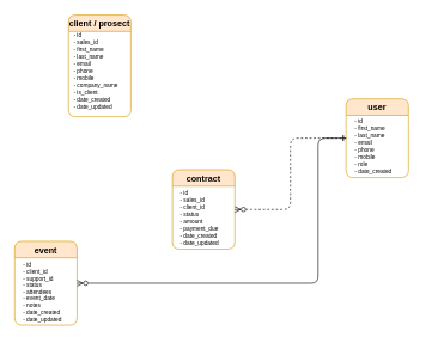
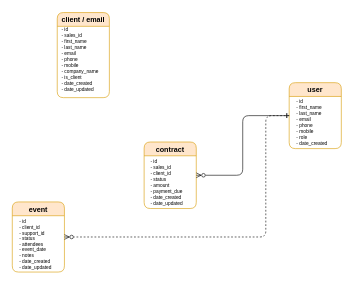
  <mxCell id="0" />
  <mxCell id="1" parent="0" />
- <mxCell id="2" value="client / prosect" style="swimlane;fillColor=#ffe6cc;strokeColor=#d79b00;startSize=23;rounded=1;" parent="1" vertex="1"><mxGeometry x="95" y="20" width="87" height="142" as="geometry" /></mxCell>
+ <mxCell id="2" value="client / email" style="swimlane;fillColor=#ffe6cc;strokeColor=#d79b00;startSize=23;rounded=1;" parent="1" vertex="1"><mxGeometry x="95" y="20" width="87" height="142" as="geometry" /></mxCell>
  <mxCell id="3" value="- id&#10;- sales_id&#10;- first_name&#10;- last_name&#10;- email&#10;- phone&#10;- mobile&#10;- company_name&#10;- is_client&#10;- date_created&#10;- date_updated" style="text;align=left;verticalAlign=middle;resizable=0;points=[];autosize=1;strokeColor=none;fillColor=none;fontSize=8;horizontal=1;spacing=2;fontStyle=0;rounded=1;" parent="2" vertex="1"><mxGeometry x="5.5" y="20" width="76" height="118" as="geometry" /></mxCell>
  <mxCell id="4" value="contract" style="swimlane;fillColor=#ffe6cc;strokeColor=#d79b00;rounded=1;" parent="1" vertex="1"><mxGeometry x="240" y="236" width="87" height="111" as="geometry" /></mxCell>
  <mxCell id="5" value="- id&#10;- sales_id&#10;- client_id&#10;- status&#10;- amount&#10;- payment_due&#10;- date_created&#10;- date_updated" style="text;align=left;verticalAlign=middle;resizable=0;points=[];autosize=1;strokeColor=none;fillColor=none;fontSize=8;horizontal=1;spacing=2;fontStyle=0;rounded=1;" parent="4" vertex="1"><mxGeometry x="9" y="23" width="68" height="88" as="geometry" /></mxCell>
  <mxCell id="6" value="event" style="swimlane;fillColor=#ffe6cc;strokeColor=#d79b00;rounded=1;" parent="1" vertex="1"><mxGeometry x="20" y="336" width="87" height="117" as="geometry" /></mxCell>
  <mxCell id="7" value="- id&lt;br&gt;- client_id&lt;br&gt;- support_id&lt;br&gt;- status&lt;br&gt;- attendees&lt;br&gt;- event_date&lt;br&gt;- notes&lt;br&gt;- date_created&lt;br&gt;- date_updated" style="text;align=left;verticalAlign=middle;resizable=0;points=[];autosize=1;strokeColor=none;fillColor=none;fontSize=8;horizontal=1;spacing=2;fontStyle=0;html=1;rounded=1;" parent="6" vertex="1"><mxGeometry x="10" y="22" width="68" height="98" as="geometry" /></mxCell>
  <mxCell id="8" value="" style="group;rounded=1;" parent="1" vertex="1" connectable="0"><mxGeometry x="485" y="134" width="87" height="136" as="geometry" /></mxCell>
  <mxCell id="9" value="user" style="swimlane;fillColor=#ffe6cc;strokeColor=#d79b00;whiteSpace=wrap;rounded=1;" parent="8" vertex="1"><mxGeometry x="-3" y="3" width="87" height="110" as="geometry" /></mxCell>
  <mxCell id="10" value="- id&#10;- first_name&#10;- last_name&#10;- email&#10;- phone&#10;- mobile&#10;- role&#10;- date_created" style="text;align=left;verticalAlign=middle;resizable=0;points=[];autosize=1;strokeColor=none;fillColor=none;fontSize=8;horizontal=1;spacing=2;fontStyle=0;rounded=1;" parent="9" vertex="1"><mxGeometry x="10.5" y="22" width="66" height="88" as="geometry" /></mxCell>
- <mxCell id="11" style="edgeStyle=orthogonalEdgeStyle;orthogonalLoop=1;jettySize=auto;html=1;exitX=0;exitY=0.5;exitDx=0;exitDy=0;entryX=1;entryY=0.5;entryDx=0;entryDy=0;startArrow=ERone;startFill=0;endArrow=ERzeroToMany;endFill=0;dashed=1;" edge="1" parent="1" source="9" target="4"><mxGeometry relative="1" as="geometry" /></mxCell>
- <mxCell id="12" style="edgeStyle=orthogonalEdgeStyle;orthogonalLoop=1;jettySize=auto;html=1;exitX=0;exitY=0.5;exitDx=0;exitDy=0;entryX=1;entryY=0.5;entryDx=0;entryDy=0;startArrow=ERone;startFill=0;endArrow=ERzeroToMany;endFill=0;" edge="1" parent="1" source="9" target="6"><mxGeometry relative="1" as="geometry"><Array as="points"><mxPoint x="443" y="192" /><mxPoint x="443" y="395" /></Array></mxGeometry></mxCell>
+ <mxCell id="11" style="edgeStyle=orthogonalEdgeStyle;orthogonalLoop=1;jettySize=auto;html=1;exitX=0;exitY=0.5;exitDx=0;exitDy=0;entryX=1;entryY=0.5;entryDx=0;entryDy=0;startArrow=ERone;startFill=0;endArrow=ERzeroToMany;endFill=0;" edge="1" parent="1" source="9" target="4"><mxGeometry relative="1" as="geometry" /></mxCell>
+ <mxCell id="12" style="edgeStyle=orthogonalEdgeStyle;orthogonalLoop=1;jettySize=auto;html=1;exitX=0;exitY=0.5;exitDx=0;exitDy=0;entryX=1;entryY=0.5;entryDx=0;entryDy=0;startArrow=ERone;startFill=0;endArrow=ERzeroToMany;endFill=0;dashed=1;" edge="1" parent="1" source="9" target="6"><mxGeometry relative="1" as="geometry"><Array as="points"><mxPoint x="443" y="192" /><mxPoint x="443" y="395" /></Array></mxGeometry></mxCell>
